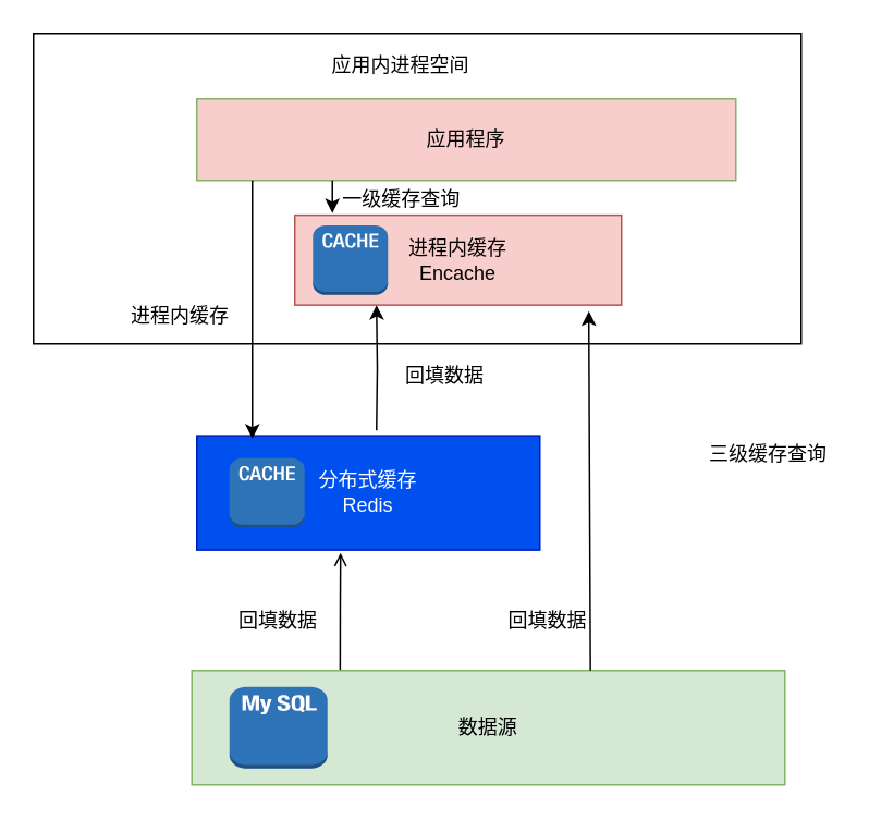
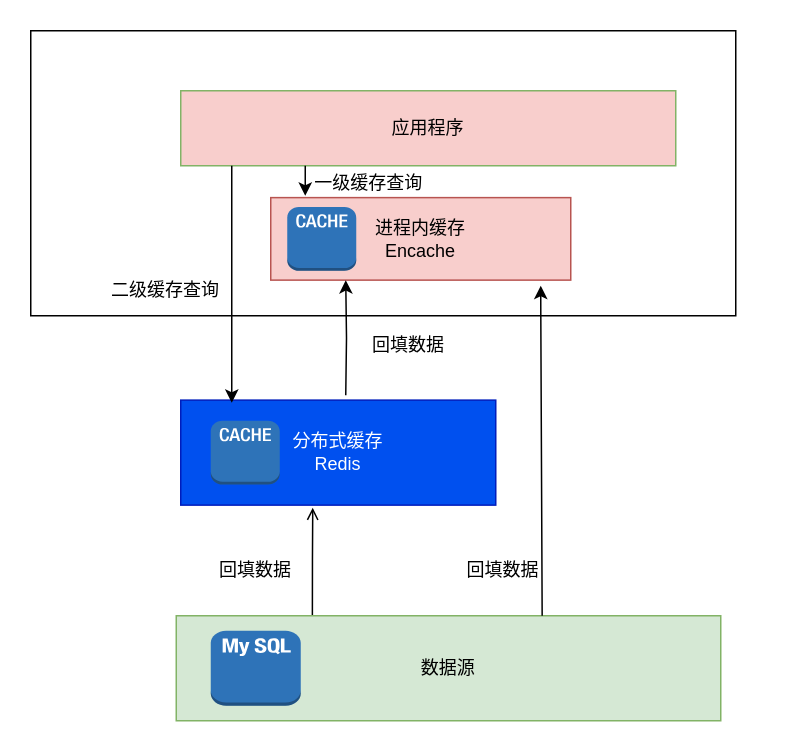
  <mxCell id="0" />
  <mxCell id="1" parent="0" />
  <mxCell id="2" value="" style="rounded=0;whiteSpace=wrap;html=1;" vertex="1" parent="1"><mxGeometry x="20" y="20" width="470" height="190" as="geometry" /></mxCell>
- <mxCell id="3" value="应用内进程空间" style="text;html=1;strokeColor=none;fillColor=none;align=center;verticalAlign=middle;whiteSpace=wrap;rounded=0;" vertex="1" parent="1"><mxGeometry x="200" y="30" width="90" height="20" as="geometry" /></mxCell>
  <mxCell id="4" value="应用程序" style="rounded=0;whiteSpace=wrap;html=1;fillColor=#f8cecc;strokeColor=#82b366;" vertex="1" parent="1"><mxGeometry x="120" y="60" width="330" height="50" as="geometry" /></mxCell>
  <mxCell id="5" value="进程内缓存&lt;br&gt;Encache" style="rounded=0;whiteSpace=wrap;html=1;fillColor=#f8cecc;strokeColor=#b85450;" vertex="1" parent="1"><mxGeometry x="180" y="131.25" width="200" height="55" as="geometry" /></mxCell>
  <mxCell id="6" value="" style="outlineConnect=0;dashed=0;verticalLabelPosition=bottom;verticalAlign=top;align=center;html=1;shape=mxgraph.aws3.cache_node;fillColor=#2E73B8;gradientColor=none;" vertex="1" parent="1"><mxGeometry x="191" y="137.5" width="46" height="42.5" as="geometry" /></mxCell>
  <mxCell id="7" style="edgeStyle=orthogonalEdgeStyle;rounded=0;orthogonalLoop=1;jettySize=auto;html=1;entryX=0.25;entryY=1;entryDx=0;entryDy=0;" edge="1" parent="1" target="5"><mxGeometry relative="1" as="geometry"><mxPoint x="230" y="263" as="sourcePoint" /></mxGeometry></mxCell>
  <mxCell id="8" value="分布式缓存&lt;br&gt;Redis" style="rounded=0;whiteSpace=wrap;html=1;fillColor=#0050ef;strokeColor=#001DBC;fontColor=#ffffff;" vertex="1" parent="1"><mxGeometry x="120" y="266.25" width="210" height="70" as="geometry" /></mxCell>
  <mxCell id="9" value="" style="outlineConnect=0;dashed=0;verticalLabelPosition=bottom;verticalAlign=top;align=center;html=1;shape=mxgraph.aws3.cache_node;fillColor=#2E73B8;gradientColor=none;" vertex="1" parent="1"><mxGeometry x="140" y="280" width="46" height="42.5" as="geometry" /></mxCell>
  <mxCell id="10" style="edgeStyle=orthogonalEdgeStyle;rounded=0;orthogonalLoop=1;jettySize=auto;html=1;exitX=0.25;exitY=0;exitDx=0;exitDy=0;entryX=0.419;entryY=1.025;entryDx=0;entryDy=0;entryPerimeter=0;endArrow=open;" edge="1" parent="1" source="11" target="8"><mxGeometry relative="1" as="geometry" /></mxCell>
  <mxCell id="11" value="数据源" style="rounded=0;whiteSpace=wrap;html=1;fillColor=#d5e8d4;strokeColor=#82b366;" vertex="1" parent="1"><mxGeometry x="117" y="410" width="363" height="70" as="geometry" /></mxCell>
  <mxCell id="12" value="" style="outlineConnect=0;dashed=0;verticalLabelPosition=bottom;verticalAlign=top;align=center;html=1;shape=mxgraph.aws3.mysql_db_instance_2;fillColor=#2E73B8;gradientColor=none;" vertex="1" parent="1"><mxGeometry x="140" y="420" width="60" height="50" as="geometry" /></mxCell>
  <mxCell id="13" value="" style="endArrow=classic;html=1;" edge="1" parent="1"><mxGeometry width="50" height="50" relative="1" as="geometry"><mxPoint x="203" y="110" as="sourcePoint" /><mxPoint x="203" y="130" as="targetPoint" /></mxGeometry></mxCell>
  <mxCell id="14" value="一级缓存查询" style="text;html=1;strokeColor=none;fillColor=none;align=center;verticalAlign=middle;whiteSpace=wrap;rounded=0;" vertex="1" parent="1"><mxGeometry x="200" y="112.5" width="91" height="18.75" as="geometry" /></mxCell>
  <mxCell id="15" value="" style="endArrow=classic;html=1;entryX=0.162;entryY=0.025;entryDx=0;entryDy=0;entryPerimeter=0;" edge="1" parent="1" target="8"><mxGeometry width="50" height="50" relative="1" as="geometry"><mxPoint x="154" y="110" as="sourcePoint" /><mxPoint x="-40" y="280" as="targetPoint" /></mxGeometry></mxCell>
- <mxCell id="16" value="进程内缓存" style="text;html=1;strokeColor=none;fillColor=none;align=center;verticalAlign=middle;whiteSpace=wrap;rounded=0;" vertex="1" parent="1"><mxGeometry x="70" y="186.25" width="80" height="14" as="geometry" /></mxCell>
+ <mxCell id="16" value="二级缓存查询" style="text;html=1;strokeColor=none;fillColor=none;align=center;verticalAlign=middle;whiteSpace=wrap;rounded=0;" vertex="1" parent="1"><mxGeometry x="70" y="186.25" width="80" height="14" as="geometry" /></mxCell>
  <mxCell id="17" value="回填数据" style="text;html=1;strokeColor=none;fillColor=none;align=center;verticalAlign=middle;whiteSpace=wrap;rounded=0;" vertex="1" parent="1"><mxGeometry x="237" y="220" width="70" height="20" as="geometry" /></mxCell>
- <mxCell id="18" value="三级缓存查询" style="text;html=1;strokeColor=none;fillColor=none;align=center;verticalAlign=middle;whiteSpace=wrap;rounded=0;" vertex="1" parent="1"><mxGeometry x="430" y="266.25" width="80" height="24" as="geometry" /></mxCell>
  <mxCell id="19" value="" style="endArrow=classic;html=1;exitX=0.672;exitY=0;exitDx=0;exitDy=0;exitPerimeter=0;" edge="1" parent="1" source="11"><mxGeometry width="50" height="50" relative="1" as="geometry"><mxPoint x="350" y="390" as="sourcePoint" /><mxPoint x="360" y="190" as="targetPoint" /><Array as="points"><mxPoint x="360" y="200" /></Array></mxGeometry></mxCell>
  <mxCell id="20" value="回填数据" style="text;html=1;strokeColor=none;fillColor=none;align=center;verticalAlign=middle;whiteSpace=wrap;rounded=0;" vertex="1" parent="1"><mxGeometry x="135" y="370" width="70" height="20" as="geometry" /></mxCell>
  <mxCell id="21" value="回填数据" style="text;html=1;strokeColor=none;fillColor=none;align=center;verticalAlign=middle;whiteSpace=wrap;rounded=0;" vertex="1" parent="1"><mxGeometry x="300" y="370" width="70" height="20" as="geometry" /></mxCell>
